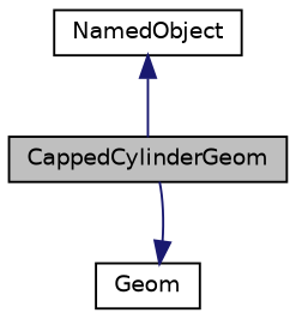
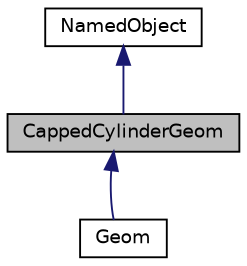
  digraph {
    node [color=black fillcolor=white fontname=Helvetica fontsize=10 shape=record style=filled]
    edge [color=midnightblue dir=back fontname=Helvetica fontsize=10 labelfontname=Helvetica labelfontsize=10 style=solid]
    n1 [fillcolor=grey75 fontcolor=black height=0.2 label=CappedCylinderGeom width=0.4]
    n2 [height=0.2 label=Geom width=0.4]
    n3 [height=0.2 label=NamedObject width=0.4]
-   n2 -> n1
+   n1 -> n2
    n3 -> n1
  }
